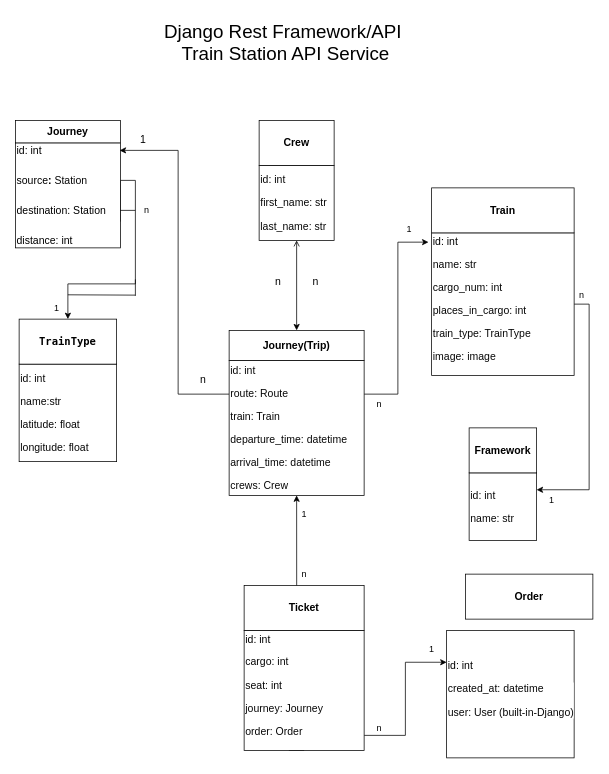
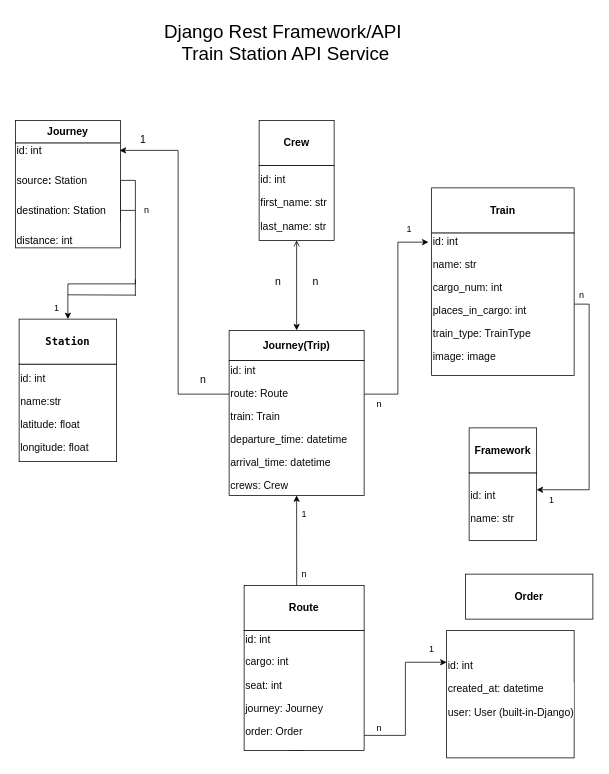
  <mxCell id="0" />
  <mxCell id="1" parent="0" />
  <mxCell id="2" style="edgeStyle=orthogonalEdgeStyle;rounded=0;orthogonalLoop=1;jettySize=auto;html=1;exitX=1;exitY=0.75;exitDx=0;exitDy=0;entryX=0.5;entryY=0;entryDx=0;entryDy=0;" edge="1" parent="1" source="3" target="6"><mxGeometry relative="1" as="geometry"><Array as="points"><mxPoint x="160" y="240" /><mxPoint x="180" y="240" /><mxPoint x="180" y="378" /><mxPoint x="90" y="378" /></Array></mxGeometry></mxCell>
  <mxCell id="3" value="&lt;h5 style=&quot;font-size: 14px;&quot;&gt;&lt;span style=&quot;font-weight: normal;&quot;&gt;&lt;font style=&quot;font-size: 14px;&quot;&gt;id: int&lt;/font&gt;&lt;/span&gt;&lt;/h5&gt;&lt;h5 style=&quot;font-size: 14px;&quot;&gt;&lt;font style=&quot;font-size: 14px;&quot;&gt;&lt;span style=&quot;font-weight: normal;&quot;&gt;source&lt;/span&gt;:&amp;nbsp;&lt;span style=&quot;font-weight: normal; background-color: rgb(255, 255, 255); color: rgb(8, 8, 8);&quot;&gt;Station&lt;/span&gt;&lt;/font&gt;&lt;/h5&gt;&lt;h5 style=&quot;font-size: 14px;&quot;&gt;&lt;span style=&quot;font-weight: normal;&quot;&gt;&lt;font style=&quot;font-size: 14px;&quot;&gt;destination: Station&lt;/font&gt;&lt;/span&gt;&lt;/h5&gt;&lt;h5 style=&quot;font-size: 14px;&quot;&gt;&lt;span style=&quot;font-weight: normal;&quot;&gt;&lt;font style=&quot;font-size: 14px;&quot;&gt;distance: int&lt;/font&gt;&lt;/span&gt;&lt;/h5&gt;" style="whiteSpace=wrap;html=1;aspect=fixed;align=left;" parent="1" vertex="1"><mxGeometry x="20" y="190" width="140" height="140" as="geometry" /></mxCell>
  <mxCell id="4" value="&lt;div style=&quot;background-color:#ffffff;color:#080808&quot;&gt;&lt;pre style=&quot;&quot;&gt;&lt;span style=&quot;color: rgb(0, 0, 0);&quot;&gt;&lt;font size=&quot;1&quot; face=&quot;Helvetica&quot; style=&quot;&quot;&gt;&lt;b style=&quot;font-size: 14px;&quot;&gt;Journey&lt;/b&gt;&lt;/font&gt;&lt;/span&gt;&lt;/pre&gt;&lt;/div&gt;" style="rounded=0;whiteSpace=wrap;html=1;" parent="1" vertex="1"><mxGeometry x="20" y="160" width="140" height="30" as="geometry" /></mxCell>
  <mxCell id="5" value="&lt;div style=&quot;background-color: rgb(255, 255, 255); color: rgb(8, 8, 8); font-size: 14px;&quot;&gt;&lt;pre style=&quot;&quot;&gt;&lt;font style=&quot;font-size: 14px;&quot; face=&quot;Helvetica&quot;&gt;id: int&lt;/font&gt;&lt;/pre&gt;&lt;pre style=&quot;&quot;&gt;&lt;font style=&quot;font-size: 14px;&quot; face=&quot;Helvetica&quot;&gt;name:str&lt;/font&gt;&lt;/pre&gt;&lt;pre style=&quot;&quot;&gt;&lt;div style=&quot;&quot;&gt;&lt;pre style=&quot;&quot;&gt;&lt;font style=&quot;font-size: 14px;&quot; face=&quot;Helvetica&quot;&gt;latitude: float&lt;/font&gt;&lt;/pre&gt;&lt;pre style=&quot;&quot;&gt;&lt;div style=&quot;&quot;&gt;&lt;pre style=&quot;&quot;&gt;&lt;font style=&quot;font-size: 14px;&quot; face=&quot;Helvetica&quot;&gt;longitude: float&lt;/font&gt;&lt;/pre&gt;&lt;/div&gt;&lt;/pre&gt;&lt;/div&gt;&lt;/pre&gt;&lt;/div&gt;" style="whiteSpace=wrap;html=1;aspect=fixed;fontFamily=Times New Roman;fontSize=12;align=left;" parent="1" vertex="1"><mxGeometry x="25" y="485" width="130" height="130" as="geometry" /></mxCell>
- <mxCell id="6" value="&lt;div style=&quot;background-color:#ffffff;color:#080808&quot;&gt;&lt;pre style=&quot;font-family:'JetBrains Mono',monospace;font-size:9,8pt;&quot;&gt;&lt;span style=&quot;color:#000000;&quot;&gt;&lt;font style=&quot;font-size: 14px;&quot;&gt;&lt;b&gt;TrainType&lt;/b&gt;&lt;/font&gt;&lt;/span&gt;&lt;/pre&gt;&lt;/div&gt;" style="rounded=0;whiteSpace=wrap;html=1;fontFamily=Times New Roman;fontSize=12;" parent="1" vertex="1"><mxGeometry x="25" y="425" width="130" height="60" as="geometry" /></mxCell>
+ <mxCell id="6" value="&lt;div style=&quot;background-color:#ffffff;color:#080808&quot;&gt;&lt;pre style=&quot;font-family:'JetBrains Mono',monospace;font-size:9,8pt;&quot;&gt;&lt;span style=&quot;color:#000000;&quot;&gt;&lt;font style=&quot;font-size: 14px;&quot;&gt;&lt;b&gt;Station&lt;/b&gt;&lt;/font&gt;&lt;/span&gt;&lt;/pre&gt;&lt;/div&gt;" style="rounded=0;whiteSpace=wrap;html=1;fontFamily=Times New Roman;fontSize=12;" parent="1" vertex="1"><mxGeometry x="25" y="425" width="130" height="60" as="geometry" /></mxCell>
  <mxCell id="7" value="&lt;div style=&quot;background-color: rgb(255, 255, 255); color: rgb(8, 8, 8); font-size: 14px;&quot;&gt;&lt;pre style=&quot;&quot;&gt;&lt;font style=&quot;font-size: 14px;&quot; face=&quot;Helvetica&quot;&gt;id: int&lt;/font&gt;&lt;/pre&gt;&lt;pre style=&quot;&quot;&gt;&lt;font style=&quot;font-size: 14px;&quot; face=&quot;Helvetica&quot;&gt;first_name: str&lt;/font&gt;&lt;/pre&gt;&lt;pre style=&quot;&quot;&gt;&lt;div style=&quot;&quot;&gt;&lt;pre style=&quot;&quot;&gt;&lt;font style=&quot;font-size: 14px;&quot; face=&quot;Helvetica&quot;&gt;last_name: str&lt;/font&gt;&lt;/pre&gt;&lt;/div&gt;&lt;/pre&gt;&lt;/div&gt;" style="whiteSpace=wrap;html=1;aspect=fixed;fontFamily=Times New Roman;fontSize=12;align=left;" parent="1" vertex="1"><mxGeometry x="345" y="220" width="100" height="100" as="geometry" /></mxCell>
  <mxCell id="8" value="&lt;div style=&quot;background-color:#ffffff;color:#080808&quot;&gt;&lt;pre style=&quot;&quot;&gt;&lt;span style=&quot;color: rgb(0, 0, 0);&quot;&gt;&lt;font face=&quot;Helvetica&quot; style=&quot;font-size: 14px;&quot;&gt;&lt;b style=&quot;&quot;&gt;Crew&lt;/b&gt;&lt;/font&gt;&lt;/span&gt;&lt;/pre&gt;&lt;/div&gt;" style="rounded=0;whiteSpace=wrap;html=1;fontFamily=Times New Roman;fontSize=12;" parent="1" vertex="1"><mxGeometry x="345" y="160" width="100" height="60" as="geometry" /></mxCell>
  <mxCell id="9" style="edgeStyle=orthogonalEdgeStyle;rounded=0;orthogonalLoop=1;jettySize=auto;html=1;exitX=0;exitY=0.25;exitDx=0;exitDy=0;fontFamily=Helvetica;fontSize=14;exitPerimeter=0;" parent="1" source="11" edge="1"><mxGeometry relative="1" as="geometry"><mxPoint x="309" y="525" as="sourcePoint" /><mxPoint x="159" y="200" as="targetPoint" /><Array as="points"><mxPoint x="237" y="525" /><mxPoint x="237" y="200" /></Array></mxGeometry></mxCell>
  <mxCell id="10" style="edgeStyle=orthogonalEdgeStyle;rounded=0;orthogonalLoop=1;jettySize=auto;html=1;exitX=1;exitY=0.25;exitDx=0;exitDy=0;entryX=-0.022;entryY=0.065;entryDx=0;entryDy=0;entryPerimeter=0;" edge="1" parent="1" source="11" target="18"><mxGeometry relative="1" as="geometry" /></mxCell>
  <mxCell id="11" value="&lt;div style=&quot;background-color: rgb(255, 255, 255); color: rgb(8, 8, 8); font-size: 14px;&quot;&gt;&lt;pre style=&quot;&quot;&gt;&lt;font style=&quot;font-size: 14px;&quot; face=&quot;Helvetica&quot;&gt;id: int&lt;/font&gt;&lt;/pre&gt;&lt;pre style=&quot;&quot;&gt;&lt;font style=&quot;font-size: 14px;&quot; face=&quot;Helvetica&quot;&gt;route: Route&lt;/font&gt;&lt;/pre&gt;&lt;pre style=&quot;&quot;&gt;&lt;div style=&quot;&quot;&gt;&lt;pre style=&quot;&quot;&gt;&lt;font style=&quot;font-size: 14px;&quot; face=&quot;Helvetica&quot;&gt;train: Train&lt;/font&gt;&lt;/pre&gt;&lt;pre style=&quot;&quot;&gt;&lt;div style=&quot;&quot;&gt;&lt;pre style=&quot;&quot;&gt;&lt;font style=&quot;font-size: 14px;&quot; face=&quot;Helvetica&quot;&gt;departure_time: datetime&lt;/font&gt;&lt;/pre&gt;&lt;pre style=&quot;&quot;&gt;&lt;div style=&quot;&quot;&gt;&lt;pre style=&quot;&quot;&gt;&lt;font style=&quot;font-size: 14px;&quot; face=&quot;Helvetica&quot;&gt;arrival_time: datetime&lt;/font&gt;&lt;/pre&gt;&lt;pre style=&quot;&quot;&gt;&lt;font style=&quot;font-size: 14px;&quot; face=&quot;Helvetica&quot;&gt;crews: Crew&lt;/font&gt;&lt;/pre&gt;&lt;/div&gt;&lt;/pre&gt;&lt;/div&gt;&lt;/pre&gt;&lt;/div&gt;&lt;/pre&gt;&lt;/div&gt;" style="whiteSpace=wrap;html=1;aspect=fixed;fontFamily=Times New Roman;fontSize=12;align=left;" parent="1" vertex="1"><mxGeometry x="305" y="480" width="180" height="180" as="geometry" /></mxCell>
  <mxCell id="12" value="&lt;div style=&quot;background-color:#ffffff;color:#080808&quot;&gt;&lt;pre style=&quot;&quot;&gt;&lt;span style=&quot;color: rgb(0, 0, 0);&quot;&gt;&lt;font style=&quot;font-size: 14px;&quot; face=&quot;Helvetica&quot;&gt;&lt;b&gt;Journey(Trip)&lt;/b&gt;&lt;/font&gt;&lt;/span&gt;&lt;/pre&gt;&lt;/div&gt;" style="rounded=0;whiteSpace=wrap;html=1;fontFamily=Times New Roman;fontSize=12;" parent="1" vertex="1"><mxGeometry x="305" y="440" width="180" height="40" as="geometry" /></mxCell>
  <mxCell id="13" style="edgeStyle=orthogonalEdgeStyle;rounded=0;orthogonalLoop=1;jettySize=auto;html=1;exitX=0.5;exitY=1;exitDx=0;exitDy=0;fontFamily=Times New Roman;fontSize=12;" parent="1" source="15" edge="1"><mxGeometry relative="1" as="geometry"><mxPoint x="385" y="970" as="targetPoint" /></mxGeometry></mxCell>
  <mxCell id="14" style="edgeStyle=orthogonalEdgeStyle;rounded=0;orthogonalLoop=1;jettySize=auto;html=1;entryX=0;entryY=0.25;entryDx=0;entryDy=0;exitX=1;exitY=0.875;exitDx=0;exitDy=0;exitPerimeter=0;" edge="1" parent="1" source="15" target="22"><mxGeometry relative="1" as="geometry"><Array as="points"><mxPoint x="540" y="980" /><mxPoint x="540" y="883" /></Array></mxGeometry></mxCell>
  <mxCell id="15" value="&lt;font style=&quot;font-size: 14px;&quot; face=&quot;Helvetica&quot;&gt;id: int&lt;br&gt;&lt;/font&gt;&lt;div style=&quot;background-color: rgb(255, 255, 255); color: rgb(8, 8, 8); font-size: 14px;&quot;&gt;&lt;pre style=&quot;&quot;&gt;&lt;font style=&quot;font-size: 14px;&quot; face=&quot;Helvetica&quot;&gt;cargo: int&lt;/font&gt;&lt;/pre&gt;&lt;pre style=&quot;&quot;&gt;&lt;div style=&quot;&quot;&gt;&lt;pre style=&quot;&quot;&gt;&lt;font style=&quot;font-size: 14px;&quot; face=&quot;Helvetica&quot;&gt;seat: int&lt;/font&gt;&lt;/pre&gt;&lt;pre style=&quot;&quot;&gt;&lt;div style=&quot;&quot;&gt;&lt;pre style=&quot;&quot;&gt;&lt;font style=&quot;font-size: 14px;&quot; face=&quot;Helvetica&quot;&gt;journey: Journey&lt;/font&gt;&lt;/pre&gt;&lt;pre style=&quot;&quot;&gt;&lt;div style=&quot;&quot;&gt;&lt;pre style=&quot;&quot;&gt;&lt;font style=&quot;font-size: 14px;&quot; face=&quot;Helvetica&quot;&gt;order: Order&lt;/font&gt;&lt;/pre&gt;&lt;/div&gt;&lt;/pre&gt;&lt;/div&gt;&lt;/pre&gt;&lt;/div&gt;&lt;/pre&gt;&lt;/div&gt;" style="whiteSpace=wrap;html=1;aspect=fixed;fontFamily=Times New Roman;fontSize=12;align=left;" parent="1" vertex="1"><mxGeometry x="325" y="840" width="160" height="160" as="geometry" /></mxCell>
- <mxCell id="16" value="&lt;div style=&quot;background-color:#ffffff;color:#080808&quot;&gt;&lt;pre style=&quot;&quot;&gt;&lt;span style=&quot;color: rgb(0, 0, 0);&quot;&gt;&lt;font style=&quot;font-size: 14px;&quot; face=&quot;Helvetica&quot;&gt;&lt;b&gt;Ticket&lt;/b&gt;&lt;/font&gt;&lt;/span&gt;&lt;/pre&gt;&lt;/div&gt;" style="rounded=0;whiteSpace=wrap;html=1;fontFamily=Times New Roman;fontSize=12;" parent="1" vertex="1"><mxGeometry x="325" y="780" width="160" height="60" as="geometry" /></mxCell>
+ <mxCell id="16" value="&lt;div style=&quot;background-color:#ffffff;color:#080808&quot;&gt;&lt;pre style=&quot;&quot;&gt;&lt;span style=&quot;color: rgb(0, 0, 0);&quot;&gt;&lt;font style=&quot;font-size: 14px;&quot; face=&quot;Helvetica&quot;&gt;&lt;b&gt;Route&lt;/b&gt;&lt;/font&gt;&lt;/span&gt;&lt;/pre&gt;&lt;/div&gt;" style="rounded=0;whiteSpace=wrap;html=1;fontFamily=Times New Roman;fontSize=12;" parent="1" vertex="1"><mxGeometry x="325" y="780" width="160" height="60" as="geometry" /></mxCell>
  <mxCell id="17" style="edgeStyle=orthogonalEdgeStyle;rounded=0;orthogonalLoop=1;jettySize=auto;html=1;exitX=1;exitY=0.5;exitDx=0;exitDy=0;entryX=1;entryY=0.25;entryDx=0;entryDy=0;" edge="1" parent="1" source="18" target="20"><mxGeometry relative="1" as="geometry" /></mxCell>
  <mxCell id="18" value="&lt;font style=&quot;font-size: 14px;&quot; face=&quot;Helvetica&quot;&gt;id: int&lt;br&gt;&lt;/font&gt;&lt;div style=&quot;background-color: rgb(255, 255, 255); color: rgb(8, 8, 8); font-size: 14px;&quot;&gt;&lt;pre style=&quot;&quot;&gt;&lt;font style=&quot;font-size: 14px;&quot; face=&quot;Helvetica&quot;&gt;name: str&lt;/font&gt;&lt;/pre&gt;&lt;pre style=&quot;&quot;&gt;&lt;div style=&quot;&quot;&gt;&lt;pre style=&quot;&quot;&gt;&lt;font style=&quot;font-size: 14px;&quot; face=&quot;Helvetica&quot;&gt;cargo_num: int&lt;/font&gt;&lt;/pre&gt;&lt;pre style=&quot;&quot;&gt;&lt;div style=&quot;&quot;&gt;&lt;pre style=&quot;&quot;&gt;&lt;font style=&quot;font-size: 14px;&quot; face=&quot;Helvetica&quot;&gt;places_in_cargo: int&lt;/font&gt;&lt;/pre&gt;&lt;pre style=&quot;&quot;&gt;&lt;div style=&quot;&quot;&gt;&lt;pre style=&quot;&quot;&gt;&lt;font style=&quot;font-size: 14px;&quot; face=&quot;Helvetica&quot;&gt;train_type: TrainType&lt;/font&gt;&lt;/pre&gt;&lt;pre style=&quot;&quot;&gt;&lt;div style=&quot;&quot;&gt;&lt;pre style=&quot;&quot;&gt;&lt;font style=&quot;font-size: 14px;&quot; face=&quot;Helvetica&quot;&gt;image: image&lt;/font&gt;&lt;/pre&gt;&lt;/div&gt;&lt;/pre&gt;&lt;/div&gt;&lt;/pre&gt;&lt;/div&gt;&lt;/pre&gt;&lt;/div&gt;&lt;/pre&gt;&lt;/div&gt;" style="whiteSpace=wrap;html=1;aspect=fixed;fontFamily=Times New Roman;fontSize=12;align=left;" parent="1" vertex="1"><mxGeometry x="575" y="310" width="190" height="190" as="geometry" /></mxCell>
  <mxCell id="19" value="&lt;div style=&quot;background-color:#ffffff;color:#080808&quot;&gt;&lt;pre style=&quot;&quot;&gt;&lt;span style=&quot;color: rgb(0, 0, 0);&quot;&gt;&lt;font style=&quot;font-size: 14px;&quot; face=&quot;Helvetica&quot;&gt;&lt;b&gt;Train&lt;/b&gt;&lt;/font&gt;&lt;/span&gt;&lt;/pre&gt;&lt;/div&gt;" style="rounded=0;whiteSpace=wrap;html=1;fontFamily=Times New Roman;fontSize=12;" parent="1" vertex="1"><mxGeometry x="575" y="250" width="190" height="60" as="geometry" /></mxCell>
  <mxCell id="20" value="&lt;div style=&quot;background-color: rgb(255, 255, 255); color: rgb(8, 8, 8); font-size: 14px;&quot;&gt;&lt;pre style=&quot;&quot;&gt;&lt;font style=&quot;font-size: 14px;&quot; face=&quot;Helvetica&quot;&gt;id: int&lt;/font&gt;&lt;/pre&gt;&lt;pre style=&quot;&quot;&gt;&lt;font style=&quot;font-size: 14px;&quot; face=&quot;Helvetica&quot;&gt;name: str&lt;/font&gt;&lt;/pre&gt;&lt;/div&gt;" style="whiteSpace=wrap;html=1;aspect=fixed;fontFamily=Times New Roman;fontSize=12;align=left;" parent="1" vertex="1"><mxGeometry x="625" y="630" width="90" height="90" as="geometry" /></mxCell>
  <mxCell id="21" value="&lt;div style=&quot;background-color:#ffffff;color:#080808&quot;&gt;&lt;pre style=&quot;&quot;&gt;&lt;span style=&quot;color: rgb(0, 0, 0);&quot;&gt;&lt;font style=&quot;font-size: 14px;&quot; face=&quot;Helvetica&quot;&gt;&lt;b&gt;Framework&lt;/b&gt;&lt;/font&gt;&lt;/span&gt;&lt;/pre&gt;&lt;/div&gt;" style="rounded=0;whiteSpace=wrap;html=1;fontFamily=Times New Roman;fontSize=12;" parent="1" vertex="1"><mxGeometry x="625" y="570" width="90" height="60" as="geometry" /></mxCell>
  <mxCell id="22" value="&lt;font style=&quot;font-size: 14px;&quot; face=&quot;Helvetica&quot;&gt;id: int&lt;br&gt;&lt;/font&gt;&lt;div style=&quot;background-color: rgb(255, 255, 255); color: rgb(8, 8, 8); font-size: 14px;&quot;&gt;&lt;pre style=&quot;&quot;&gt;&lt;font style=&quot;font-size: 14px;&quot; face=&quot;Helvetica&quot;&gt;created_at: datetime&lt;/font&gt;&lt;/pre&gt;&lt;pre style=&quot;&quot;&gt;&lt;div style=&quot;&quot;&gt;&lt;pre style=&quot;&quot;&gt;&lt;font style=&quot;font-size: 14px;&quot; face=&quot;Helvetica&quot;&gt;user: User (built-in-Django)&lt;/font&gt;&lt;/pre&gt;&lt;/div&gt;&lt;/pre&gt;&lt;/div&gt;" style="whiteSpace=wrap;html=1;aspect=fixed;fontFamily=Times New Roman;fontSize=12;align=left;" parent="1" vertex="1"><mxGeometry x="595" y="840" width="170" height="170" as="geometry" /></mxCell>
  <mxCell id="23" value="&lt;div style=&quot;background-color:#ffffff;color:#080808&quot;&gt;&lt;pre style=&quot;&quot;&gt;&lt;span style=&quot;color: rgb(0, 0, 0);&quot;&gt;&lt;font style=&quot;font-size: 14px;&quot; face=&quot;Helvetica&quot;&gt;&lt;b&gt;Order&lt;/b&gt;&lt;/font&gt;&lt;/span&gt;&lt;/pre&gt;&lt;/div&gt;" style="rounded=0;whiteSpace=wrap;html=1;fontFamily=Times New Roman;fontSize=12;" parent="1" vertex="1"><mxGeometry x="620" y="765" width="170" height="60" as="geometry" /></mxCell>
  <mxCell id="24" value="1" style="text;html=1;resizable=0;autosize=1;align=center;verticalAlign=middle;points=[];fillColor=none;strokeColor=none;rounded=0;fontFamily=Helvetica;fontSize=14;" parent="1" vertex="1"><mxGeometry x="175" y="170" width="30" height="30" as="geometry" /></mxCell>
  <mxCell id="25" value="n" style="text;html=1;resizable=0;autosize=1;align=center;verticalAlign=middle;points=[];fillColor=none;strokeColor=none;rounded=0;fontFamily=Helvetica;fontSize=14;" parent="1" vertex="1"><mxGeometry x="255" y="490" width="30" height="30" as="geometry" /></mxCell>
  <mxCell id="26" value="" style="endArrow=open;startArrow=classic;html=1;rounded=0;fontFamily=Helvetica;fontSize=14;entryX=0.5;entryY=1;entryDx=0;entryDy=0;exitX=0.5;exitY=0;exitDx=0;exitDy=0;" parent="1" source="12" target="7" edge="1"><mxGeometry width="50" height="50" relative="1" as="geometry"><mxPoint x="394.5" y="400" as="sourcePoint" /><mxPoint x="394.5" y="340" as="targetPoint" /></mxGeometry></mxCell>
  <mxCell id="27" value="n" style="text;html=1;resizable=0;autosize=1;align=center;verticalAlign=middle;points=[];fillColor=none;strokeColor=none;rounded=0;fontFamily=Helvetica;fontSize=14;" parent="1" vertex="1"><mxGeometry x="355" y="360" width="30" height="30" as="geometry" /></mxCell>
  <mxCell id="28" value="n" style="text;html=1;resizable=0;autosize=1;align=center;verticalAlign=middle;points=[];fillColor=none;strokeColor=none;rounded=0;fontFamily=Helvetica;fontSize=14;" parent="1" vertex="1"><mxGeometry x="405" y="360" width="30" height="30" as="geometry" /></mxCell>
  <mxCell id="29" value="" style="endArrow=classic;html=1;rounded=0;entryX=0.5;entryY=1;entryDx=0;entryDy=0;exitX=0.438;exitY=0;exitDx=0;exitDy=0;exitPerimeter=0;" edge="1" parent="1" source="16" target="11"><mxGeometry width="50" height="50" relative="1" as="geometry"><mxPoint x="393" y="770" as="sourcePoint" /><mxPoint x="392.5" y="700" as="targetPoint" /></mxGeometry></mxCell>
  <mxCell id="30" value="n" style="text;html=1;resizable=0;autosize=1;align=center;verticalAlign=middle;points=[];fillColor=none;strokeColor=none;rounded=0;" vertex="1" parent="1"><mxGeometry x="390" y="750" width="30" height="30" as="geometry" /></mxCell>
  <mxCell id="31" value="1" style="text;html=1;align=center;verticalAlign=middle;resizable=0;points=[];autosize=1;strokeColor=none;fillColor=none;" vertex="1" parent="1"><mxGeometry x="390" y="670" width="30" height="30" as="geometry" /></mxCell>
  <mxCell id="32" value="1" style="text;html=1;align=center;verticalAlign=middle;resizable=0;points=[];autosize=1;strokeColor=none;fillColor=none;" vertex="1" parent="1"><mxGeometry x="560" y="850" width="30" height="30" as="geometry" /></mxCell>
  <mxCell id="33" value="n" style="text;html=1;align=center;verticalAlign=middle;resizable=0;points=[];autosize=1;strokeColor=none;fillColor=none;" vertex="1" parent="1"><mxGeometry x="490" y="955" width="30" height="30" as="geometry" /></mxCell>
  <mxCell id="34" value="n" style="text;html=1;align=center;verticalAlign=middle;resizable=0;points=[];autosize=1;strokeColor=none;fillColor=none;" vertex="1" parent="1"><mxGeometry x="760" y="378" width="30" height="30" as="geometry" /></mxCell>
  <mxCell id="35" value="1" style="text;html=1;align=center;verticalAlign=middle;resizable=0;points=[];autosize=1;strokeColor=none;fillColor=none;" vertex="1" parent="1"><mxGeometry x="720" y="652" width="30" height="30" as="geometry" /></mxCell>
  <mxCell id="36" value="1" style="text;html=1;align=center;verticalAlign=middle;resizable=0;points=[];autosize=1;strokeColor=none;fillColor=none;" vertex="1" parent="1"><mxGeometry x="530" y="290" width="30" height="30" as="geometry" /></mxCell>
  <mxCell id="37" value="n" style="text;html=1;align=center;verticalAlign=middle;resizable=0;points=[];autosize=1;strokeColor=none;fillColor=none;" vertex="1" parent="1"><mxGeometry x="490" y="523" width="30" height="30" as="geometry" /></mxCell>
  <mxCell id="38" value="" style="endArrow=none;html=1;rounded=0;exitX=0.964;exitY=0.643;exitDx=0;exitDy=0;exitPerimeter=0;" edge="1" parent="1"><mxGeometry width="50" height="50" relative="1" as="geometry"><mxPoint x="159.96" y="280.02" as="sourcePoint" /><mxPoint x="180" y="280" as="targetPoint" /></mxGeometry></mxCell>
  <mxCell id="39" value="" style="endArrow=none;html=1;rounded=0;" edge="1" parent="1"><mxGeometry width="50" height="50" relative="1" as="geometry"><mxPoint x="90" y="392.58" as="sourcePoint" /><mxPoint x="180" y="393" as="targetPoint" /></mxGeometry></mxCell>
  <mxCell id="40" value="" style="endArrow=none;html=1;rounded=0;" edge="1" parent="1"><mxGeometry width="50" height="50" relative="1" as="geometry"><mxPoint x="180" y="394" as="sourcePoint" /><mxPoint x="180" y="372" as="targetPoint" /></mxGeometry></mxCell>
  <mxCell id="41" value="n" style="text;html=1;align=center;verticalAlign=middle;resizable=0;points=[];autosize=1;strokeColor=none;fillColor=none;" vertex="1" parent="1"><mxGeometry x="180" y="265" width="30" height="30" as="geometry" /></mxCell>
  <mxCell id="42" value="1" style="text;html=1;align=center;verticalAlign=middle;resizable=0;points=[];autosize=1;strokeColor=none;fillColor=none;" vertex="1" parent="1"><mxGeometry x="60" y="395" width="30" height="30" as="geometry" /></mxCell>
  <mxCell id="43" value="Django Rest Framework/API&amp;nbsp; &lt;br&gt;Train Station API Service" style="text;html=1;align=center;verticalAlign=middle;resizable=0;points=[];autosize=1;strokeColor=none;fillColor=none;fontSize=25;" vertex="1" parent="1"><mxGeometry x="205" y="20" width="350" height="70" as="geometry" /></mxCell>
